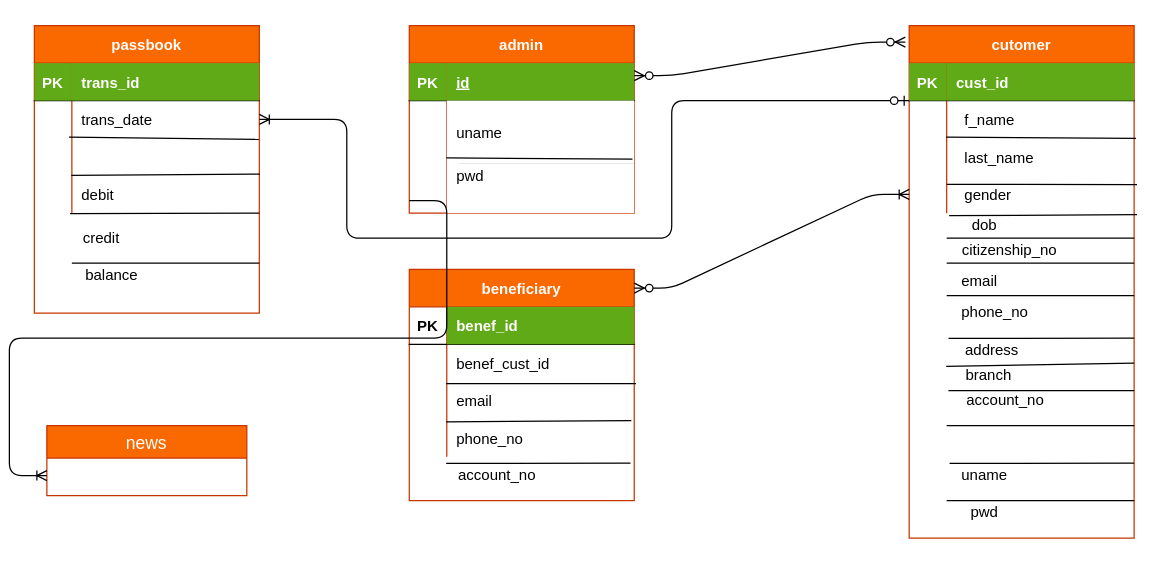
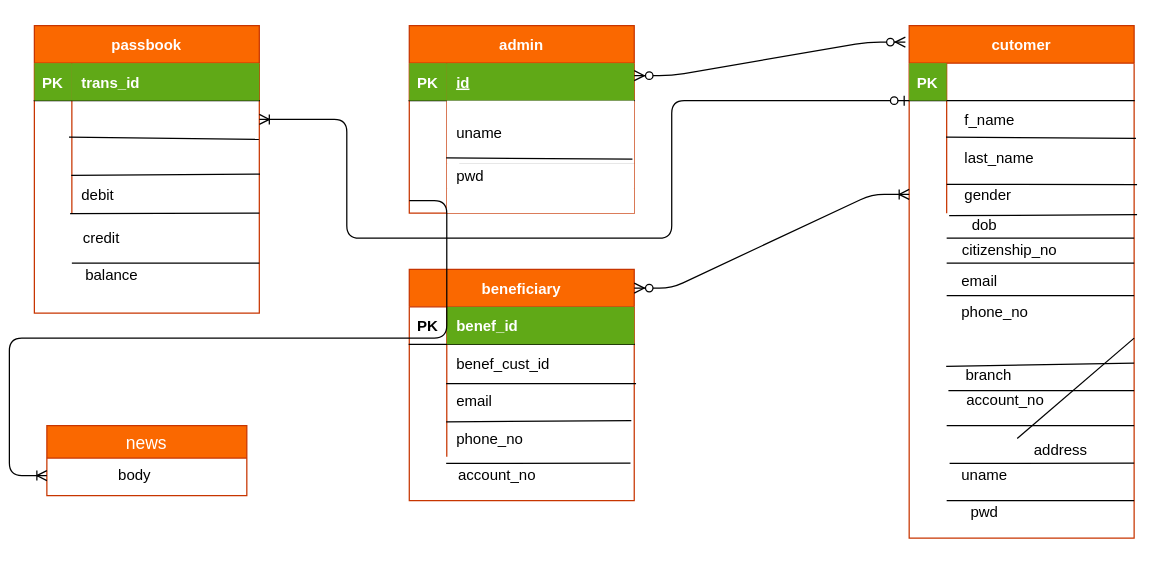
  <mxCell id="0" />
  <mxCell id="1" parent="0" />
  <mxCell id="2" value="" style="line;strokeWidth=1;rotatable=0;dashed=0;labelPosition=right;align=left;verticalAlign=middle;spacingTop=0;spacingLeft=6;points=[];portConstraint=eastwest;" parent="1" vertex="1"><mxGeometry x="360" y="70" width="140" height="120" as="geometry" /></mxCell>
  <mxCell id="3" value="admin" style="shape=table;startSize=30;container=1;collapsible=1;childLayout=tableLayout;fixedRows=1;rowLines=0;fontStyle=1;align=center;resizeLast=1;fillColor=#fa6800;strokeColor=#C73500;fontColor=#ffffff;" parent="1" vertex="1"><mxGeometry x="320" y="20" width="180" height="150" as="geometry" /></mxCell>
  <mxCell id="4" value="" style="shape=partialRectangle;collapsible=0;dropTarget=0;pointerEvents=0;fillColor=none;top=0;left=0;bottom=1;right=0;points=[[0,0.5],[1,0.5]];portConstraint=eastwest;" parent="3" vertex="1"><mxGeometry y="30" width="180" height="30" as="geometry" /></mxCell>
  <mxCell id="5" value="PK" style="shape=partialRectangle;connectable=0;fillColor=#60a917;top=0;left=0;bottom=0;right=0;fontStyle=1;overflow=hidden;strokeColor=#2D7600;fontColor=#ffffff;" parent="4" vertex="1"><mxGeometry width="30" height="30" as="geometry" /></mxCell>
  <mxCell id="6" value="id" style="shape=partialRectangle;connectable=0;fillColor=#60a917;top=0;left=0;bottom=0;right=0;align=left;spacingLeft=6;fontStyle=5;overflow=hidden;strokeColor=#2D7600;fontColor=#ffffff;" parent="4" vertex="1"><mxGeometry x="30" width="150" height="30" as="geometry" /></mxCell>
  <mxCell id="7" value="" style="shape=partialRectangle;collapsible=0;dropTarget=0;pointerEvents=0;fillColor=none;top=0;left=0;bottom=0;right=0;points=[[0,0.5],[1,0.5]];portConstraint=eastwest;" parent="3" vertex="1"><mxGeometry y="60" width="180" height="50" as="geometry" /></mxCell>
  <mxCell id="8" value="" style="shape=partialRectangle;connectable=0;fillColor=none;top=0;left=0;bottom=0;right=0;editable=1;overflow=hidden;" parent="7" vertex="1"><mxGeometry width="30" height="50" as="geometry" /></mxCell>
  <mxCell id="9" value="uname" style="shape=partialRectangle;connectable=0;top=0;left=0;bottom=0;right=0;align=left;spacingLeft=6;overflow=hidden;" parent="7" vertex="1"><mxGeometry x="30" width="150" height="50" as="geometry" /></mxCell>
  <mxCell id="10" value="" style="shape=partialRectangle;collapsible=0;dropTarget=0;pointerEvents=0;fillColor=none;top=0;left=0;bottom=0;right=0;points=[[0,0.5],[1,0.5]];portConstraint=eastwest;" parent="3" vertex="1"><mxGeometry y="110" width="180" height="20" as="geometry" /></mxCell>
  <mxCell id="11" value="" style="shape=partialRectangle;connectable=0;fillColor=none;top=0;left=0;bottom=0;right=0;editable=1;overflow=hidden;" parent="10" vertex="1"><mxGeometry width="30" height="20" as="geometry" /></mxCell>
  <mxCell id="12" value="pwd" style="shape=partialRectangle;connectable=0;top=0;left=0;bottom=0;right=0;align=left;spacingLeft=6;overflow=hidden;" parent="10" vertex="1"><mxGeometry x="30" width="150" height="20" as="geometry" /></mxCell>
  <mxCell id="13" value="" style="shape=partialRectangle;collapsible=0;dropTarget=0;pointerEvents=0;fillColor=none;top=0;left=0;bottom=0;right=0;points=[[0,0.5],[1,0.5]];portConstraint=eastwest;" parent="3" vertex="1"><mxGeometry y="130" width="180" height="20" as="geometry" /></mxCell>
  <mxCell id="14" value="" style="shape=partialRectangle;connectable=0;fillColor=none;top=0;left=0;bottom=0;right=0;editable=1;overflow=hidden;" parent="13" vertex="1"><mxGeometry width="30" height="20" as="geometry" /></mxCell>
  <mxCell id="15" value="" style="shape=partialRectangle;connectable=0;top=0;left=0;bottom=0;right=0;align=left;spacingLeft=6;overflow=hidden;" parent="13" vertex="1"><mxGeometry x="30" width="150" height="20" as="geometry" /></mxCell>
  <mxCell id="16" value="" style="endArrow=none;html=1;rounded=0;exitX=0.164;exitY=-0.208;exitDx=0;exitDy=0;exitPerimeter=0;entryX=0.992;entryY=-0.161;entryDx=0;entryDy=0;entryPerimeter=0;" parent="3" source="10" target="10" edge="1"><mxGeometry relative="1" as="geometry"><mxPoint x="130" y="140" as="sourcePoint" /><mxPoint x="290" y="140" as="targetPoint" /></mxGeometry></mxCell>
  <mxCell id="17" value="cutomer" style="shape=table;startSize=30;container=1;collapsible=1;childLayout=tableLayout;fixedRows=1;rowLines=0;fontStyle=1;align=center;resizeLast=1;fillColor=#fa6800;strokeColor=#C73500;fontColor=#ffffff;" parent="1" vertex="1"><mxGeometry x="720" y="20" width="180" height="410" as="geometry" /></mxCell>
  <mxCell id="18" value="" style="shape=partialRectangle;collapsible=0;dropTarget=0;pointerEvents=0;fillColor=none;top=0;left=0;bottom=1;right=0;points=[[0,0.5],[1,0.5]];portConstraint=eastwest;" parent="17" vertex="1"><mxGeometry y="30" width="180" height="30" as="geometry" /></mxCell>
  <mxCell id="19" value="PK" style="shape=partialRectangle;connectable=0;fillColor=#60a917;top=0;left=0;bottom=0;right=0;fontStyle=1;overflow=hidden;strokeColor=#2D7600;fontColor=#ffffff;" parent="18" vertex="1"><mxGeometry width="30" height="30" as="geometry" /></mxCell>
- <mxCell id="20" value="cust_id" style="shape=partialRectangle;connectable=0;fillColor=#60a917;top=0;left=0;bottom=0;right=0;align=left;spacingLeft=6;fontStyle=1;overflow=hidden;strokeColor=#2D7600;fontColor=#ffffff;" parent="18" vertex="1"><mxGeometry x="30" width="150" height="30" as="geometry" /></mxCell>
  <mxCell id="21" value="" style="shape=partialRectangle;collapsible=0;dropTarget=0;pointerEvents=0;fillColor=none;top=0;left=0;bottom=0;right=0;points=[[0,0.5],[1,0.5]];portConstraint=eastwest;" parent="17" vertex="1"><mxGeometry y="60" width="180" height="30" as="geometry" /></mxCell>
  <mxCell id="22" value="" style="shape=partialRectangle;connectable=0;fillColor=none;top=0;left=0;bottom=0;right=0;editable=1;overflow=hidden;" parent="21" vertex="1"><mxGeometry width="30" height="30" as="geometry" /></mxCell>
  <mxCell id="23" value="  f_name" style="shape=partialRectangle;connectable=0;fillColor=none;top=0;left=0;bottom=0;right=0;align=left;spacingLeft=6;overflow=hidden;" parent="21" vertex="1"><mxGeometry x="30" width="150" height="30" as="geometry" /></mxCell>
  <mxCell id="24" value="" style="shape=partialRectangle;collapsible=0;dropTarget=0;pointerEvents=0;fillColor=none;top=0;left=0;bottom=0;right=0;points=[[0,0.5],[1,0.5]];portConstraint=eastwest;" parent="17" vertex="1"><mxGeometry y="90" width="180" height="30" as="geometry" /></mxCell>
  <mxCell id="25" value="" style="shape=partialRectangle;connectable=0;fillColor=none;top=0;left=0;bottom=0;right=0;editable=1;overflow=hidden;" parent="24" vertex="1"><mxGeometry width="30" height="30" as="geometry" /></mxCell>
  <mxCell id="26" value="  last_name" style="shape=partialRectangle;connectable=0;fillColor=none;top=0;left=0;bottom=0;right=0;align=left;spacingLeft=6;overflow=hidden;" parent="24" vertex="1"><mxGeometry x="30" width="150" height="30" as="geometry" /></mxCell>
  <mxCell id="27" value="" style="shape=partialRectangle;collapsible=0;dropTarget=0;pointerEvents=0;fillColor=none;top=0;left=0;bottom=0;right=0;points=[[0,0.5],[1,0.5]];portConstraint=eastwest;" parent="17" vertex="1"><mxGeometry y="120" width="180" height="30" as="geometry" /></mxCell>
  <mxCell id="28" value="" style="shape=partialRectangle;connectable=0;fillColor=none;top=0;left=0;bottom=0;right=0;editable=1;overflow=hidden;" parent="27" vertex="1"><mxGeometry width="30" height="30" as="geometry" /></mxCell>
  <mxCell id="29" value="  gender" style="shape=partialRectangle;connectable=0;fillColor=none;top=0;left=0;bottom=0;right=0;align=left;spacingLeft=6;overflow=hidden;" parent="27" vertex="1"><mxGeometry x="30" width="150" height="30" as="geometry" /></mxCell>
  <mxCell id="30" value="" style="endArrow=none;html=1;rounded=0;exitX=1.008;exitY=1.003;exitDx=0;exitDy=0;exitPerimeter=0;entryX=0.164;entryY=-0.027;entryDx=0;entryDy=0;entryPerimeter=0;" parent="17" source="21" target="24" edge="1"><mxGeometry relative="1" as="geometry"><mxPoint x="-270" y="140" as="sourcePoint" /><mxPoint x="-110" y="140" as="targetPoint" /></mxGeometry></mxCell>
  <mxCell id="31" value="" style="endArrow=none;html=1;rounded=0;entryX=1.013;entryY=0.238;entryDx=0;entryDy=0;entryPerimeter=0;" parent="17" target="27" edge="1"><mxGeometry relative="1" as="geometry"><mxPoint x="30" y="127" as="sourcePoint" /><mxPoint x="-110" y="140" as="targetPoint" /></mxGeometry></mxCell>
  <mxCell id="32" value="" style="endArrow=none;html=1;rounded=0;exitX=1.013;exitY=1.041;exitDx=0;exitDy=0;exitPerimeter=0;" parent="17" source="27" edge="1"><mxGeometry relative="1" as="geometry"><mxPoint x="-270" y="140" as="sourcePoint" /><mxPoint x="32" y="152" as="targetPoint" /></mxGeometry></mxCell>
  <mxCell id="33" value="dob" style="text;html=1;align=center;verticalAlign=middle;resizable=0;points=[];autosize=1;" parent="1" vertex="1"><mxGeometry x="760" y="170" width="40" height="20" as="geometry" /></mxCell>
  <mxCell id="34" value="&amp;nbsp; &amp;nbsp; &amp;nbsp; &amp;nbsp; &amp;nbsp; &amp;nbsp; &amp;nbsp; &amp;nbsp;citizenship_no" style="text;html=1;align=center;verticalAlign=middle;resizable=0;points=[];autosize=1;" parent="1" vertex="1"><mxGeometry x="705" y="190" width="140" height="20" as="geometry" /></mxCell>
  <mxCell id="35" value="email" style="text;html=1;align=center;verticalAlign=middle;resizable=0;points=[];autosize=1;" parent="1" vertex="1"><mxGeometry x="756" y="215" width="40" height="20" as="geometry" /></mxCell>
  <mxCell id="36" value="&amp;nbsp; &amp;nbsp; &amp;nbsp; &amp;nbsp; &amp;nbsp; &amp;nbsp;phone_no" style="text;html=1;align=center;verticalAlign=middle;resizable=0;points=[];autosize=1;" parent="1" vertex="1"><mxGeometry x="715" y="240" width="110" height="20" as="geometry" /></mxCell>
- <mxCell id="37" value="address" style="text;html=1;align=center;verticalAlign=middle;resizable=0;points=[];autosize=1;" parent="1" vertex="1"><mxGeometry x="756" y="270" width="60" height="20" as="geometry" /></mxCell>
+ <mxCell id="37" value="address" style="text;html=1;align=center;verticalAlign=middle;resizable=0;points=[];autosize=1;" parent="1" vertex="1"><mxGeometry x="811" y="350" width="60" height="20" as="geometry" /></mxCell>
  <mxCell id="38" value="&amp;nbsp; &amp;nbsp; &amp;nbsp; &amp;nbsp; branch" style="text;html=1;align=center;verticalAlign=middle;resizable=0;points=[];autosize=1;" parent="1" vertex="1"><mxGeometry x="730" y="290" width="80" height="20" as="geometry" /></mxCell>
  <mxCell id="39" value="&amp;nbsp; &amp;nbsp; &amp;nbsp; &amp;nbsp; &amp;nbsp; account_no" style="text;html=1;align=center;verticalAlign=middle;resizable=0;points=[];autosize=1;" parent="1" vertex="1"><mxGeometry x="725" y="310" width="110" height="20" as="geometry" /></mxCell>
  <mxCell id="40" value="uname" style="text;html=1;align=center;verticalAlign=middle;resizable=0;points=[];autosize=1;" parent="1" vertex="1"><mxGeometry x="755" y="370" width="50" height="20" as="geometry" /></mxCell>
  <mxCell id="41" value="pwd" style="text;html=1;align=center;verticalAlign=middle;resizable=0;points=[];autosize=1;" parent="1" vertex="1"><mxGeometry x="760" y="400" width="40" height="20" as="geometry" /></mxCell>
  <mxCell id="42" value="" style="endArrow=none;html=1;rounded=0;" parent="1" edge="1"><mxGeometry relative="1" as="geometry"><mxPoint x="750" y="190" as="sourcePoint" /><mxPoint x="900" y="190" as="targetPoint" /></mxGeometry></mxCell>
  <mxCell id="43" value="" style="endArrow=none;html=1;rounded=0;" parent="1" edge="1"><mxGeometry relative="1" as="geometry"><mxPoint x="900" y="210" as="sourcePoint" /><mxPoint x="750" y="210" as="targetPoint" /></mxGeometry></mxCell>
  <mxCell id="44" value="" style="endArrow=none;html=1;rounded=0;" parent="1" edge="1"><mxGeometry relative="1" as="geometry"><mxPoint x="900" y="236" as="sourcePoint" /><mxPoint x="750" y="236" as="targetPoint" /></mxGeometry></mxCell>
  <mxCell id="45" value="" style="endArrow=none;html=1;rounded=0;entryX=-0.076;entryY=0.014;entryDx=0;entryDy=0;entryPerimeter=0;" parent="1" target="37" edge="1"><mxGeometry relative="1" as="geometry"><mxPoint x="900" y="270" as="sourcePoint" /><mxPoint x="610" y="160" as="targetPoint" /></mxGeometry></mxCell>
  <mxCell id="46" value="" style="endArrow=none;html=1;rounded=0;exitX=0.245;exitY=0.126;exitDx=0;exitDy=0;exitPerimeter=0;" parent="1" source="38" edge="1"><mxGeometry relative="1" as="geometry"><mxPoint x="450" y="160" as="sourcePoint" /><mxPoint x="900" y="290" as="targetPoint" /></mxGeometry></mxCell>
  <mxCell id="47" value="" style="endArrow=none;html=1;rounded=0;exitX=0.24;exitY=0.098;exitDx=0;exitDy=0;exitPerimeter=0;" parent="1" source="39" edge="1"><mxGeometry relative="1" as="geometry"><mxPoint x="450" y="160" as="sourcePoint" /><mxPoint x="900" y="312" as="targetPoint" /></mxGeometry></mxCell>
  <mxCell id="48" value="" style="endArrow=none;html=1;rounded=0;" parent="1" edge="1"><mxGeometry relative="1" as="geometry"><mxPoint x="900" y="340" as="sourcePoint" /><mxPoint x="750" y="340" as="targetPoint" /></mxGeometry></mxCell>
  <mxCell id="49" value="" style="endArrow=none;html=1;rounded=0;exitX=-0.053;exitY=0.014;exitDx=0;exitDy=0;exitPerimeter=0;" parent="1" source="40" edge="1"><mxGeometry relative="1" as="geometry"><mxPoint x="450" y="160" as="sourcePoint" /><mxPoint x="900" y="370" as="targetPoint" /></mxGeometry></mxCell>
  <mxCell id="50" value="" style="endArrow=none;html=1;rounded=0;" parent="1" edge="1"><mxGeometry relative="1" as="geometry"><mxPoint x="750" y="400" as="sourcePoint" /><mxPoint x="900" y="400" as="targetPoint" /></mxGeometry></mxCell>
  <mxCell id="51" value="beneficiary" style="shape=table;startSize=30;container=1;collapsible=1;childLayout=tableLayout;fixedRows=1;rowLines=0;fontStyle=1;align=center;resizeLast=1;fillColor=#fa6800;strokeColor=#C73500;fontColor=#ffffff;" parent="1" vertex="1"><mxGeometry x="320" y="215" width="180" height="185" as="geometry" /></mxCell>
  <mxCell id="52" value="" style="shape=partialRectangle;collapsible=0;dropTarget=0;pointerEvents=0;fillColor=none;top=0;left=0;bottom=1;right=0;points=[[0,0.5],[1,0.5]];portConstraint=eastwest;" parent="51" vertex="1"><mxGeometry y="30" width="180" height="30" as="geometry" /></mxCell>
  <mxCell id="53" value="PK" style="shape=partialRectangle;connectable=0;fillColor=none;top=0;left=0;bottom=0;right=0;fontStyle=1;overflow=hidden;" parent="52" vertex="1"><mxGeometry width="30" height="30" as="geometry" /></mxCell>
  <mxCell id="54" value="benef_id" style="shape=partialRectangle;connectable=0;fillColor=#60a917;top=0;left=0;bottom=0;right=0;align=left;spacingLeft=6;fontStyle=1;overflow=hidden;strokeColor=#2D7600;fontColor=#ffffff;" parent="52" vertex="1"><mxGeometry x="30" width="150" height="30" as="geometry" /></mxCell>
  <mxCell id="55" value="" style="shape=partialRectangle;collapsible=0;dropTarget=0;pointerEvents=0;fillColor=none;top=0;left=0;bottom=0;right=0;points=[[0,0.5],[1,0.5]];portConstraint=eastwest;" parent="51" vertex="1"><mxGeometry y="60" width="180" height="30" as="geometry" /></mxCell>
  <mxCell id="56" value="" style="shape=partialRectangle;connectable=0;fillColor=none;top=0;left=0;bottom=0;right=0;editable=1;overflow=hidden;" parent="55" vertex="1"><mxGeometry width="30" height="30" as="geometry" /></mxCell>
  <mxCell id="57" value="benef_cust_id" style="shape=partialRectangle;connectable=0;fillColor=none;top=0;left=0;bottom=0;right=0;align=left;spacingLeft=6;overflow=hidden;" parent="55" vertex="1"><mxGeometry x="30" width="150" height="30" as="geometry" /></mxCell>
  <mxCell id="58" value="" style="shape=partialRectangle;collapsible=0;dropTarget=0;pointerEvents=0;fillColor=none;top=0;left=0;bottom=0;right=0;points=[[0,0.5],[1,0.5]];portConstraint=eastwest;" parent="51" vertex="1"><mxGeometry y="90" width="180" height="30" as="geometry" /></mxCell>
  <mxCell id="59" value="" style="shape=partialRectangle;connectable=0;fillColor=none;top=0;left=0;bottom=0;right=0;editable=1;overflow=hidden;" parent="58" vertex="1"><mxGeometry width="30" height="30" as="geometry" /></mxCell>
  <mxCell id="60" value="email" style="shape=partialRectangle;connectable=0;fillColor=none;top=0;left=0;bottom=0;right=0;align=left;spacingLeft=6;overflow=hidden;" parent="58" vertex="1"><mxGeometry x="30" width="150" height="30" as="geometry" /></mxCell>
  <mxCell id="61" value="" style="shape=partialRectangle;collapsible=0;dropTarget=0;pointerEvents=0;fillColor=none;top=0;left=0;bottom=0;right=0;points=[[0,0.5],[1,0.5]];portConstraint=eastwest;" parent="51" vertex="1"><mxGeometry y="120" width="180" height="30" as="geometry" /></mxCell>
  <mxCell id="62" value="" style="shape=partialRectangle;connectable=0;fillColor=none;top=0;left=0;bottom=0;right=0;editable=1;overflow=hidden;" parent="61" vertex="1"><mxGeometry width="30" height="30" as="geometry" /></mxCell>
  <mxCell id="63" value="phone_no" style="shape=partialRectangle;connectable=0;fillColor=none;top=0;left=0;bottom=0;right=0;align=left;spacingLeft=6;overflow=hidden;" parent="61" vertex="1"><mxGeometry x="30" width="150" height="30" as="geometry" /></mxCell>
  <mxCell id="64" value="" style="endArrow=none;html=1;rounded=0;exitX=0.164;exitY=0.047;exitDx=0;exitDy=0;exitPerimeter=0;entryX=1.008;entryY=1.047;entryDx=0;entryDy=0;entryPerimeter=0;" parent="51" source="58" target="55" edge="1"><mxGeometry relative="1" as="geometry"><mxPoint x="130" y="-5" as="sourcePoint" /><mxPoint x="290" y="-5" as="targetPoint" /></mxGeometry></mxCell>
  <mxCell id="65" value="" style="endArrow=none;html=1;rounded=0;entryX=0.987;entryY=0.034;entryDx=0;entryDy=0;exitX=0.164;exitY=0.065;exitDx=0;exitDy=0;exitPerimeter=0;entryPerimeter=0;" parent="51" source="61" target="61" edge="1"><mxGeometry relative="1" as="geometry"><mxPoint x="130" y="-5" as="sourcePoint" /><mxPoint x="290" y="-5" as="targetPoint" /></mxGeometry></mxCell>
  <mxCell id="66" value="" style="endArrow=none;html=1;rounded=0;entryX=0.164;entryY=1.176;entryDx=0;entryDy=0;entryPerimeter=0;" parent="51" target="61" edge="1"><mxGeometry relative="1" as="geometry"><mxPoint x="177" y="155" as="sourcePoint" /><mxPoint x="290" y="-5" as="targetPoint" /></mxGeometry></mxCell>
  <mxCell id="67" value="&amp;nbsp; &amp;nbsp; &amp;nbsp; account_no" style="text;html=1;align=center;verticalAlign=middle;resizable=0;points=[];autosize=1;" parent="1" vertex="1"><mxGeometry x="330" y="370" width="100" height="20" as="geometry" /></mxCell>
  <mxCell id="68" value="passbook" style="shape=table;startSize=30;container=1;collapsible=1;childLayout=tableLayout;fixedRows=1;rowLines=0;fontStyle=1;align=center;resizeLast=1;fillColor=#fa6800;strokeColor=#C73500;fontColor=#ffffff;" parent="1" vertex="1"><mxGeometry x="20" y="20" width="180" height="230" as="geometry" /></mxCell>
  <mxCell id="69" value="" style="shape=partialRectangle;collapsible=0;dropTarget=0;pointerEvents=0;fillColor=none;top=0;left=0;bottom=1;right=0;points=[[0,0.5],[1,0.5]];portConstraint=eastwest;" parent="68" vertex="1"><mxGeometry y="30" width="180" height="30" as="geometry" /></mxCell>
  <mxCell id="70" value="PK" style="shape=partialRectangle;connectable=0;fillColor=#60a917;top=0;left=0;bottom=0;right=0;fontStyle=1;overflow=hidden;strokeColor=#2D7600;fontColor=#ffffff;" parent="69" vertex="1"><mxGeometry width="30" height="30" as="geometry" /></mxCell>
  <mxCell id="71" value="trans_id" style="shape=partialRectangle;connectable=0;fillColor=#60a917;top=0;left=0;bottom=0;right=0;align=left;spacingLeft=6;fontStyle=1;overflow=hidden;strokeColor=#2D7600;fontColor=#ffffff;" parent="69" vertex="1"><mxGeometry x="30" width="150" height="30" as="geometry" /></mxCell>
  <mxCell id="72" value="" style="shape=partialRectangle;collapsible=0;dropTarget=0;pointerEvents=0;fillColor=none;top=0;left=0;bottom=0;right=0;points=[[0,0.5],[1,0.5]];portConstraint=eastwest;" parent="68" vertex="1"><mxGeometry y="60" width="180" height="30" as="geometry" /></mxCell>
  <mxCell id="73" value="" style="shape=partialRectangle;connectable=0;fillColor=none;top=0;left=0;bottom=0;right=0;editable=1;overflow=hidden;" parent="72" vertex="1"><mxGeometry width="30" height="30" as="geometry" /></mxCell>
- <mxCell id="74" value="trans_date" style="shape=partialRectangle;connectable=0;fillColor=none;top=0;left=0;bottom=0;right=0;align=left;spacingLeft=6;overflow=hidden;" parent="72" vertex="1"><mxGeometry x="30" width="150" height="30" as="geometry" /></mxCell>
  <mxCell id="75" value="" style="shape=partialRectangle;collapsible=0;dropTarget=0;pointerEvents=0;fillColor=none;top=0;left=0;bottom=0;right=0;points=[[0,0.5],[1,0.5]];portConstraint=eastwest;" parent="68" vertex="1"><mxGeometry y="90" width="180" height="30" as="geometry" /></mxCell>
  <mxCell id="76" value="" style="shape=partialRectangle;connectable=0;fillColor=none;top=0;left=0;bottom=0;right=0;editable=1;overflow=hidden;" parent="75" vertex="1"><mxGeometry width="30" height="30" as="geometry" /></mxCell>
  <mxCell id="77" value="" style="shape=partialRectangle;collapsible=0;dropTarget=0;pointerEvents=0;fillColor=none;top=0;left=0;bottom=0;right=0;points=[[0,0.5],[1,0.5]];portConstraint=eastwest;" parent="68" vertex="1"><mxGeometry y="120" width="180" height="30" as="geometry" /></mxCell>
  <mxCell id="78" value="" style="shape=partialRectangle;connectable=0;fillColor=none;top=0;left=0;bottom=0;right=0;editable=1;overflow=hidden;" parent="77" vertex="1"><mxGeometry width="30" height="30" as="geometry" /></mxCell>
  <mxCell id="79" value="debit" style="shape=partialRectangle;connectable=0;fillColor=none;top=0;left=0;bottom=0;right=0;align=left;spacingLeft=6;overflow=hidden;" parent="77" vertex="1"><mxGeometry x="30" width="150" height="30" as="geometry" /></mxCell>
  <mxCell id="80" value="" style="endArrow=none;html=1;rounded=0;exitX=0.154;exitY=-0.027;exitDx=0;exitDy=0;exitPerimeter=0;entryX=0.998;entryY=0.034;entryDx=0;entryDy=0;entryPerimeter=0;" parent="68" source="75" target="75" edge="1"><mxGeometry relative="1" as="geometry"><mxPoint x="430" y="170" as="sourcePoint" /><mxPoint x="590" y="170" as="targetPoint" /></mxGeometry></mxCell>
  <mxCell id="81" value="" style="endArrow=none;html=1;rounded=0;exitX=0.164;exitY=-0.009;exitDx=0;exitDy=0;exitPerimeter=0;entryX=1.003;entryY=-0.04;entryDx=0;entryDy=0;entryPerimeter=0;" parent="68" source="77" target="77" edge="1"><mxGeometry relative="1" as="geometry"><mxPoint x="430" y="170" as="sourcePoint" /><mxPoint x="590" y="170" as="targetPoint" /></mxGeometry></mxCell>
  <mxCell id="82" value="&amp;nbsp; credit" style="text;html=1;align=center;verticalAlign=middle;resizable=0;points=[];autosize=1;" parent="1" vertex="1"><mxGeometry x="45" y="180" width="50" height="20" as="geometry" /></mxCell>
  <mxCell id="83" value="&amp;nbsp; &amp;nbsp; &amp;nbsp; &amp;nbsp;balance" style="text;html=1;align=center;verticalAlign=middle;resizable=0;points=[];autosize=1;" parent="1" vertex="1"><mxGeometry x="30" y="210" width="80" height="20" as="geometry" /></mxCell>
  <mxCell id="84" value="" style="endArrow=none;html=1;rounded=0;exitX=0.159;exitY=1.01;exitDx=0;exitDy=0;exitPerimeter=0;" parent="1" source="77" edge="1"><mxGeometry relative="1" as="geometry"><mxPoint x="450" y="190" as="sourcePoint" /><mxPoint x="200" y="170" as="targetPoint" /></mxGeometry></mxCell>
  <mxCell id="85" value="" style="endArrow=none;html=1;rounded=0;" parent="1" edge="1"><mxGeometry relative="1" as="geometry"><mxPoint x="50" y="210" as="sourcePoint" /><mxPoint x="200" y="210" as="targetPoint" /></mxGeometry></mxCell>
  <mxCell id="86" value="" style="edgeStyle=orthogonalEdgeStyle;fontSize=12;html=1;endArrow=ERoneToMany;startArrow=ERzeroToOne;" parent="1" target="72" edge="1"><mxGeometry width="100" height="100" relative="1" as="geometry"><mxPoint x="720" y="80" as="sourcePoint" /><mxPoint x="260" y="70" as="targetPoint" /><Array as="points"><mxPoint x="530" y="80" /><mxPoint x="530" y="190" /><mxPoint x="270" y="190" /><mxPoint x="270" y="95" /></Array></mxGeometry></mxCell>
  <mxCell id="87" value="" style="edgeStyle=entityRelationEdgeStyle;fontSize=12;html=1;endArrow=ERoneToMany;startArrow=ERzeroToMany;entryX=0;entryY=0.5;entryDx=0;entryDy=0;" parent="1" target="27" edge="1"><mxGeometry width="100" height="100" relative="1" as="geometry"><mxPoint x="500" y="230" as="sourcePoint" /><mxPoint x="580" y="130" as="targetPoint" /></mxGeometry></mxCell>
  <mxCell id="88" value="news" style="swimlane;fontStyle=0;childLayout=stackLayout;horizontal=1;startSize=26;horizontalStack=0;resizeParent=1;resizeParentMax=0;resizeLast=0;collapsible=1;marginBottom=0;align=center;fontSize=14;fillColor=#fa6800;strokeColor=#C73500;fontColor=#ffffff;" parent="1" vertex="1"><mxGeometry x="30" y="340" width="160" height="56" as="geometry" /></mxCell>
+ <mxCell id="89" value="body" style="text;html=1;align=center;verticalAlign=middle;resizable=0;points=[];autosize=1;" parent="1" vertex="1"><mxGeometry x="80" y="370" width="40" height="20" as="geometry" /></mxCell>
  <mxCell id="90" value="" style="edgeStyle=entityRelationEdgeStyle;fontSize=12;html=1;endArrow=ERzeroToMany;endFill=1;startArrow=ERzeroToMany;entryX=-0.017;entryY=0.032;entryDx=0;entryDy=0;entryPerimeter=0;" edge="1" parent="1" target="17"><mxGeometry width="100" height="100" relative="1" as="geometry"><mxPoint x="500" y="60" as="sourcePoint" /><mxPoint x="600" y="-40" as="targetPoint" /></mxGeometry></mxCell>
  <mxCell id="91" value="" style="edgeStyle=entityRelationEdgeStyle;fontSize=12;html=1;endArrow=ERoneToMany;exitX=0;exitY=0.5;exitDx=0;exitDy=0;" edge="1" parent="1" source="13"><mxGeometry width="100" height="100" relative="1" as="geometry"><mxPoint x="360" y="300" as="sourcePoint" /><mxPoint x="30" y="380" as="targetPoint" /></mxGeometry></mxCell>
